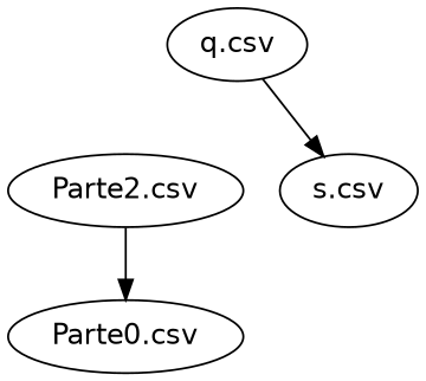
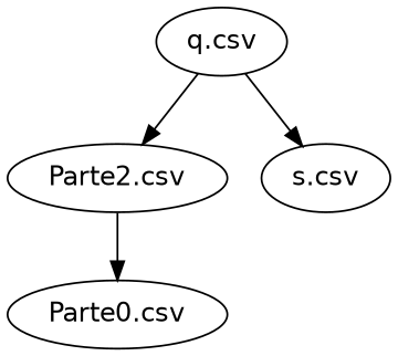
  digraph {
    fontname="DejaVu Sans"
    node [fontname="DejaVu Sans"]
    edge [fontname="DejaVu Sans"]
    "q.csv"
    "Parte2.csv"
    "s.csv"
    n4 [label="Parte0.csv"]
+   "q.csv" -> "Parte2.csv"
    "q.csv" -> "s.csv"
    "Parte2.csv" -> n4
  }
